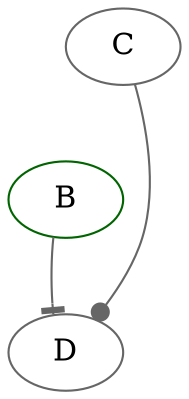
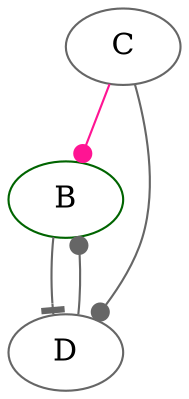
  digraph {
    node [color=gray40]
    edge [arrowhead=dot color=gray40 type=s]
    B [color=darkgreen]
    D
    C
    B -> D [arrowhead=tee]
+   D -> B
+   C -> B [color=deeppink type=sp]
    C -> D [type=sp]
  }
